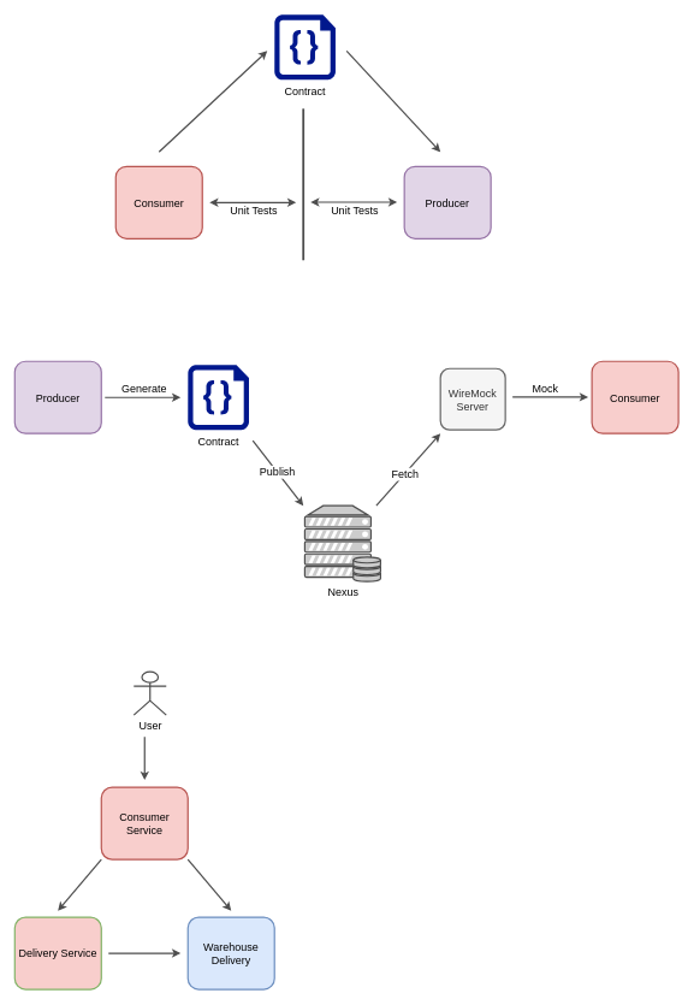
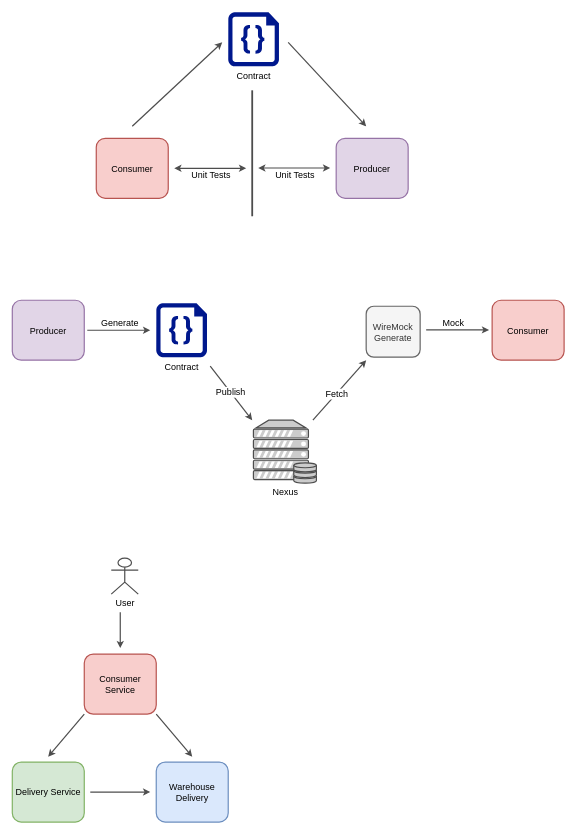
  <mxCell id="0" />
  <mxCell id="1" parent="0" />
  <mxCell id="2" value="&lt;font style=&quot;font-size: 15px&quot;&gt;Contract&lt;/font&gt;" style="sketch=0;aspect=fixed;pointerEvents=1;shadow=0;dashed=0;html=1;strokeColor=none;labelPosition=center;verticalLabelPosition=bottom;verticalAlign=top;align=center;fillColor=#00188D;shape=mxgraph.azure.code_file" vertex="1" parent="1"><mxGeometry x="380" y="20" width="84.6" height="90" as="geometry" /></mxCell>
  <mxCell id="3" value="" style="endArrow=none;html=1;rounded=0;fontSize=15;strokeWidth=3;fillColor=#f5f5f5;strokeColor=#4D4D4D;" edge="1" parent="1"><mxGeometry width="50" height="50" relative="1" as="geometry"><mxPoint x="420" y="360" as="sourcePoint" /><mxPoint x="420" y="150" as="targetPoint" /></mxGeometry></mxCell>
  <mxCell id="4" value="Consumer" style="rounded=1;whiteSpace=wrap;html=1;fontSize=15;strokeWidth=2;fillColor=#f8cecc;strokeColor=#b85450;" vertex="1" parent="1"><mxGeometry x="160" y="230" width="120" height="100" as="geometry" /></mxCell>
  <mxCell id="5" value="Producer" style="rounded=1;whiteSpace=wrap;html=1;fontSize=15;strokeWidth=2;fillColor=#e1d5e7;strokeColor=#9673a6;" vertex="1" parent="1"><mxGeometry x="560" y="230" width="120" height="100" as="geometry" /></mxCell>
  <mxCell id="6" value="" style="endArrow=classic;html=1;rounded=0;fontSize=15;strokeWidth=2;strokeColor=#4D4D4D;" edge="1" parent="1"><mxGeometry width="50" height="50" relative="1" as="geometry"><mxPoint x="220" y="210" as="sourcePoint" /><mxPoint x="370" y="70" as="targetPoint" /></mxGeometry></mxCell>
  <mxCell id="7" value="" style="endArrow=classic;html=1;rounded=0;fontSize=15;strokeWidth=2;strokeColor=#4D4D4D;" edge="1" parent="1"><mxGeometry width="50" height="50" relative="1" as="geometry"><mxPoint x="480" y="70" as="sourcePoint" /><mxPoint x="610" y="210" as="targetPoint" /></mxGeometry></mxCell>
  <mxCell id="8" value="" style="endArrow=classic;html=1;rounded=0;fontSize=15;strokeWidth=2;strokeColor=#4D4D4D;startArrow=classic;startFill=1;" edge="1" parent="1"><mxGeometry width="50" height="50" relative="1" as="geometry"><mxPoint x="290" y="280" as="sourcePoint" /><mxPoint x="410" y="280" as="targetPoint" /></mxGeometry></mxCell>
  <mxCell id="9" value="Unit Tests" style="edgeLabel;html=1;align=center;verticalAlign=middle;resizable=0;points=[];fontSize=15;" vertex="1" connectable="0" parent="8"><mxGeometry x="0.167" y="1" relative="1" as="geometry"><mxPoint x="-10" y="11" as="offset" /></mxGeometry></mxCell>
  <mxCell id="10" value="" style="endArrow=classic;html=1;rounded=0;fontSize=15;strokeWidth=2;strokeColor=#4D4D4D;startArrow=classic;startFill=1;" edge="1" parent="1"><mxGeometry width="50" height="50" relative="1" as="geometry"><mxPoint x="430" y="279.5" as="sourcePoint" /><mxPoint x="550" y="279.5" as="targetPoint" /></mxGeometry></mxCell>
  <mxCell id="11" value="Unit Tests" style="edgeLabel;html=1;align=center;verticalAlign=middle;resizable=0;points=[];fontSize=15;" vertex="1" connectable="0" parent="10"><mxGeometry x="0.167" y="1" relative="1" as="geometry"><mxPoint x="-10" y="11" as="offset" /></mxGeometry></mxCell>
  <mxCell id="12" value="Consumer" style="rounded=1;whiteSpace=wrap;html=1;fontSize=15;strokeWidth=2;fillColor=#f8cecc;strokeColor=#b85450;" vertex="1" parent="1"><mxGeometry x="820" y="500" width="120" height="100" as="geometry" /></mxCell>
  <mxCell id="13" value="Producer" style="rounded=1;whiteSpace=wrap;html=1;fontSize=15;strokeWidth=2;fillColor=#e1d5e7;strokeColor=#9673a6;" vertex="1" parent="1"><mxGeometry x="20" y="500" width="120" height="100" as="geometry" /></mxCell>
  <mxCell id="14" value="&lt;font style=&quot;font-size: 15px&quot;&gt;Contract&lt;/font&gt;" style="sketch=0;aspect=fixed;pointerEvents=1;shadow=0;dashed=0;html=1;strokeColor=none;labelPosition=center;verticalLabelPosition=bottom;verticalAlign=top;align=center;fillColor=#00188D;shape=mxgraph.azure.code_file" vertex="1" parent="1"><mxGeometry x="260" y="505" width="84.6" height="90" as="geometry" /></mxCell>
  <mxCell id="15" value="&lt;font color=&quot;#000000&quot;&gt;Nexus&lt;/font&gt;" style="fontColor=#0066CC;verticalAlign=top;verticalLabelPosition=bottom;labelPosition=center;align=center;html=1;outlineConnect=0;fillColor=#CCCCCC;strokeColor=#4D4D4D;gradientColor=none;gradientDirection=north;strokeWidth=2;shape=mxgraph.networks.server_storage;fontSize=15;" vertex="1" parent="1"><mxGeometry x="422" y="700" width="105" height="105" as="geometry" /></mxCell>
- <mxCell id="16" value="WireMock&lt;br&gt;Server" style="rounded=1;whiteSpace=wrap;html=1;fontSize=15;strokeWidth=2;fillColor=#f5f5f5;strokeColor=#666666;fontColor=#333333;" vertex="1" parent="1"><mxGeometry x="610" y="510" width="90" height="85" as="geometry" /></mxCell>
+ <mxCell id="16" value="WireMock&lt;br&gt;Generate" style="rounded=1;whiteSpace=wrap;html=1;fontSize=15;strokeWidth=2;fillColor=#f5f5f5;strokeColor=#666666;fontColor=#333333;" vertex="1" parent="1"><mxGeometry x="610" y="510" width="90" height="85" as="geometry" /></mxCell>
  <mxCell id="17" value="" style="endArrow=classic;html=1;rounded=0;fontSize=15;strokeWidth=2;strokeColor=#4D4D4D;" edge="1" parent="1"><mxGeometry width="50" height="50" relative="1" as="geometry"><mxPoint x="145" y="550" as="sourcePoint" /><mxPoint x="250" y="550" as="targetPoint" /></mxGeometry></mxCell>
  <mxCell id="18" value="Generate" style="edgeLabel;html=1;align=center;verticalAlign=middle;resizable=0;points=[];fontSize=15;fontColor=#000000;" vertex="1" connectable="0" parent="17"><mxGeometry x="-0.295" y="4" relative="1" as="geometry"><mxPoint x="16" y="-9" as="offset" /></mxGeometry></mxCell>
  <mxCell id="19" value="" style="endArrow=classic;html=1;rounded=0;fontSize=15;strokeWidth=2;strokeColor=#4D4D4D;" edge="1" parent="1"><mxGeometry width="50" height="50" relative="1" as="geometry"><mxPoint x="350" y="610" as="sourcePoint" /><mxPoint x="420" y="700" as="targetPoint" /></mxGeometry></mxCell>
  <mxCell id="20" value="Publish" style="edgeLabel;html=1;align=center;verticalAlign=middle;resizable=0;points=[];fontSize=15;fontColor=#000000;" vertex="1" connectable="0" parent="19"><mxGeometry x="-0.049" relative="1" as="geometry"><mxPoint as="offset" /></mxGeometry></mxCell>
  <mxCell id="21" value="" style="endArrow=classic;html=1;rounded=0;fontSize=15;strokeWidth=2;strokeColor=#4D4D4D;" edge="1" parent="1" source="15"><mxGeometry width="50" height="50" relative="1" as="geometry"><mxPoint x="510" y="690" as="sourcePoint" /><mxPoint x="610" y="600" as="targetPoint" /></mxGeometry></mxCell>
  <mxCell id="22" value="Fetch" style="edgeLabel;html=1;align=center;verticalAlign=middle;resizable=0;points=[];fontSize=15;fontColor=#000000;" vertex="1" connectable="0" parent="21"><mxGeometry x="-0.122" relative="1" as="geometry"><mxPoint as="offset" /></mxGeometry></mxCell>
  <mxCell id="23" value="" style="endArrow=classic;html=1;rounded=0;fontSize=15;strokeWidth=2;strokeColor=#4D4D4D;" edge="1" parent="1"><mxGeometry width="50" height="50" relative="1" as="geometry"><mxPoint x="710" y="549.41" as="sourcePoint" /><mxPoint x="815" y="549.41" as="targetPoint" /></mxGeometry></mxCell>
  <mxCell id="24" value="Mock" style="edgeLabel;html=1;align=center;verticalAlign=middle;resizable=0;points=[];fontSize=15;fontColor=#000000;" vertex="1" connectable="0" parent="23"><mxGeometry x="-0.162" y="1" relative="1" as="geometry"><mxPoint y="-11" as="offset" /></mxGeometry></mxCell>
  <mxCell id="25" value="User" style="shape=umlActor;verticalLabelPosition=bottom;verticalAlign=top;html=1;outlineConnect=0;fontSize=15;fontColor=#000000;strokeColor=#4D4D4D;strokeWidth=2;fillColor=#FFFFFF;" vertex="1" parent="1"><mxGeometry x="185" y="930" width="45" height="60" as="geometry" /></mxCell>
  <mxCell id="26" value="Consumer Service" style="rounded=1;whiteSpace=wrap;html=1;fontSize=15;strokeWidth=2;fillColor=#f8cecc;strokeColor=#b85450;" vertex="1" parent="1"><mxGeometry x="140" y="1090" width="120" height="100" as="geometry" /></mxCell>
- <mxCell id="27" value="Delivery Service" style="rounded=1;whiteSpace=wrap;html=1;fontSize=15;strokeWidth=2;fillColor=#f8cecc;strokeColor=#82b366;" vertex="1" parent="1"><mxGeometry x="20" y="1270" width="120" height="100" as="geometry" /></mxCell>
+ <mxCell id="27" value="Delivery Service" style="rounded=1;whiteSpace=wrap;html=1;fontSize=15;strokeWidth=2;fillColor=#d5e8d4;strokeColor=#82b366;" vertex="1" parent="1"><mxGeometry x="20" y="1270" width="120" height="100" as="geometry" /></mxCell>
  <mxCell id="28" value="Warehouse Delivery" style="rounded=1;whiteSpace=wrap;html=1;fontSize=15;strokeWidth=2;fillColor=#dae8fc;strokeColor=#6c8ebf;" vertex="1" parent="1"><mxGeometry x="260" y="1270" width="120" height="100" as="geometry" /></mxCell>
  <mxCell id="29" value="" style="endArrow=classic;html=1;rounded=0;fontSize=15;strokeWidth=2;strokeColor=#4D4D4D;" edge="1" parent="1"><mxGeometry width="50" height="50" relative="1" as="geometry"><mxPoint x="200" y="1020" as="sourcePoint" /><mxPoint x="200" y="1080" as="targetPoint" /></mxGeometry></mxCell>
  <mxCell id="30" value="" style="endArrow=classic;html=1;rounded=0;fontSize=15;strokeWidth=2;strokeColor=#4D4D4D;exitX=0;exitY=1;exitDx=0;exitDy=0;" edge="1" parent="1" source="26"><mxGeometry width="50" height="50" relative="1" as="geometry"><mxPoint x="79.83" y="1201" as="sourcePoint" /><mxPoint x="79.83" y="1261" as="targetPoint" /></mxGeometry></mxCell>
  <mxCell id="31" value="" style="endArrow=classic;html=1;rounded=0;fontSize=15;strokeWidth=2;strokeColor=#4D4D4D;exitX=0;exitY=1;exitDx=0;exitDy=0;" edge="1" parent="1"><mxGeometry width="50" height="50" relative="1" as="geometry"><mxPoint x="260" y="1190" as="sourcePoint" /><mxPoint x="320" y="1261" as="targetPoint" /></mxGeometry></mxCell>
  <mxCell id="32" value="" style="endArrow=classic;html=1;rounded=0;fontSize=15;strokeWidth=2;strokeColor=#4D4D4D;" edge="1" parent="1"><mxGeometry width="50" height="50" relative="1" as="geometry"><mxPoint x="150" y="1320" as="sourcePoint" /><mxPoint x="250" y="1320" as="targetPoint" /></mxGeometry></mxCell>
